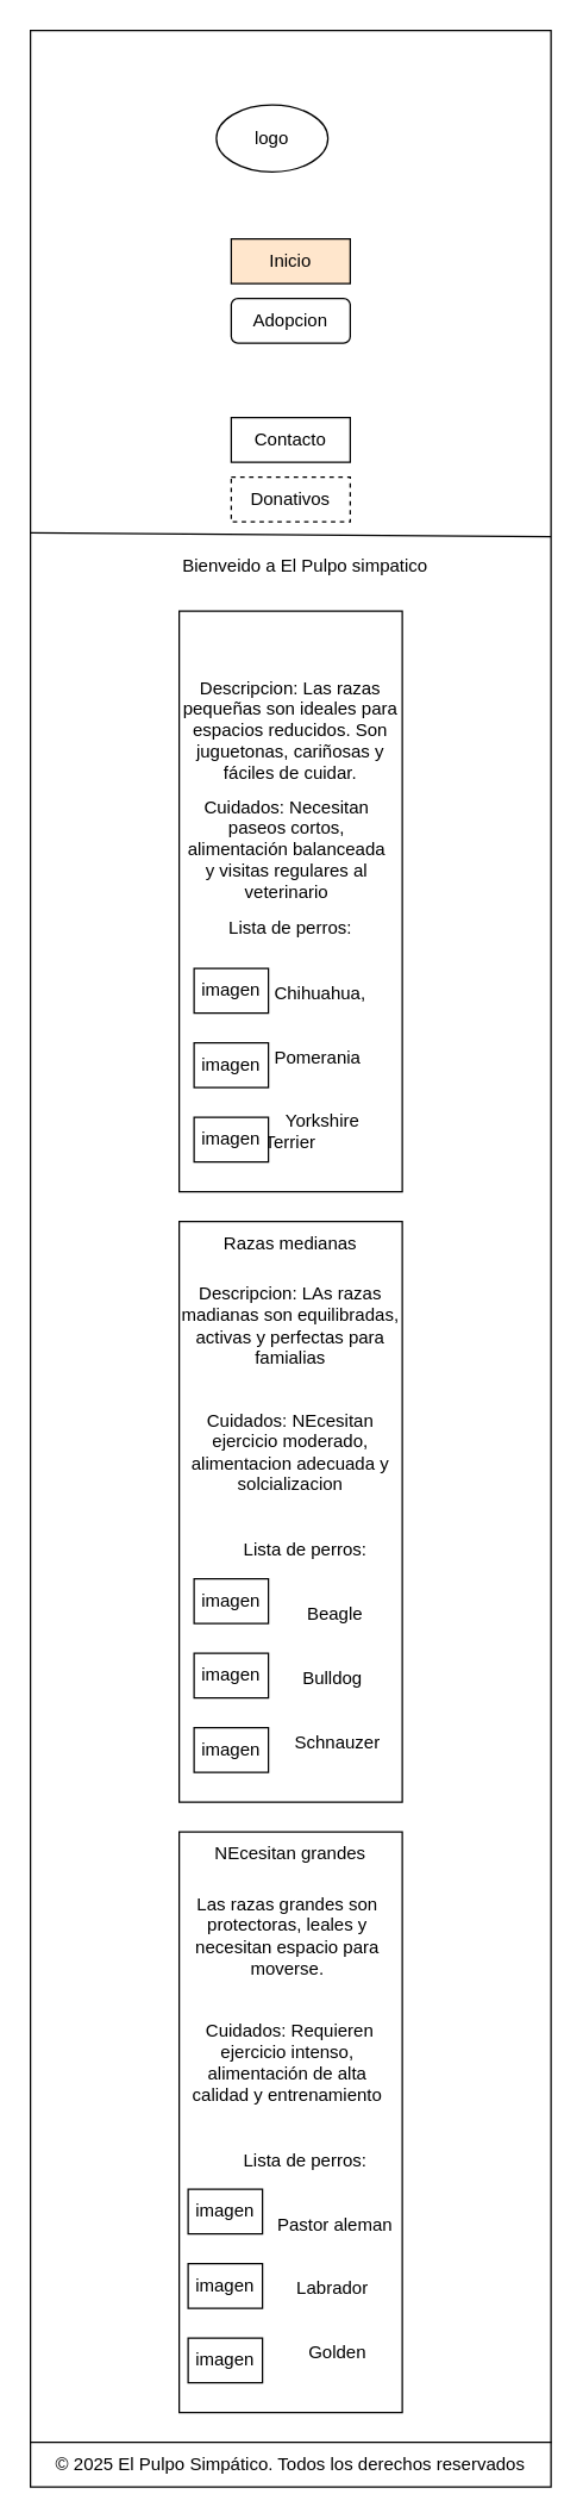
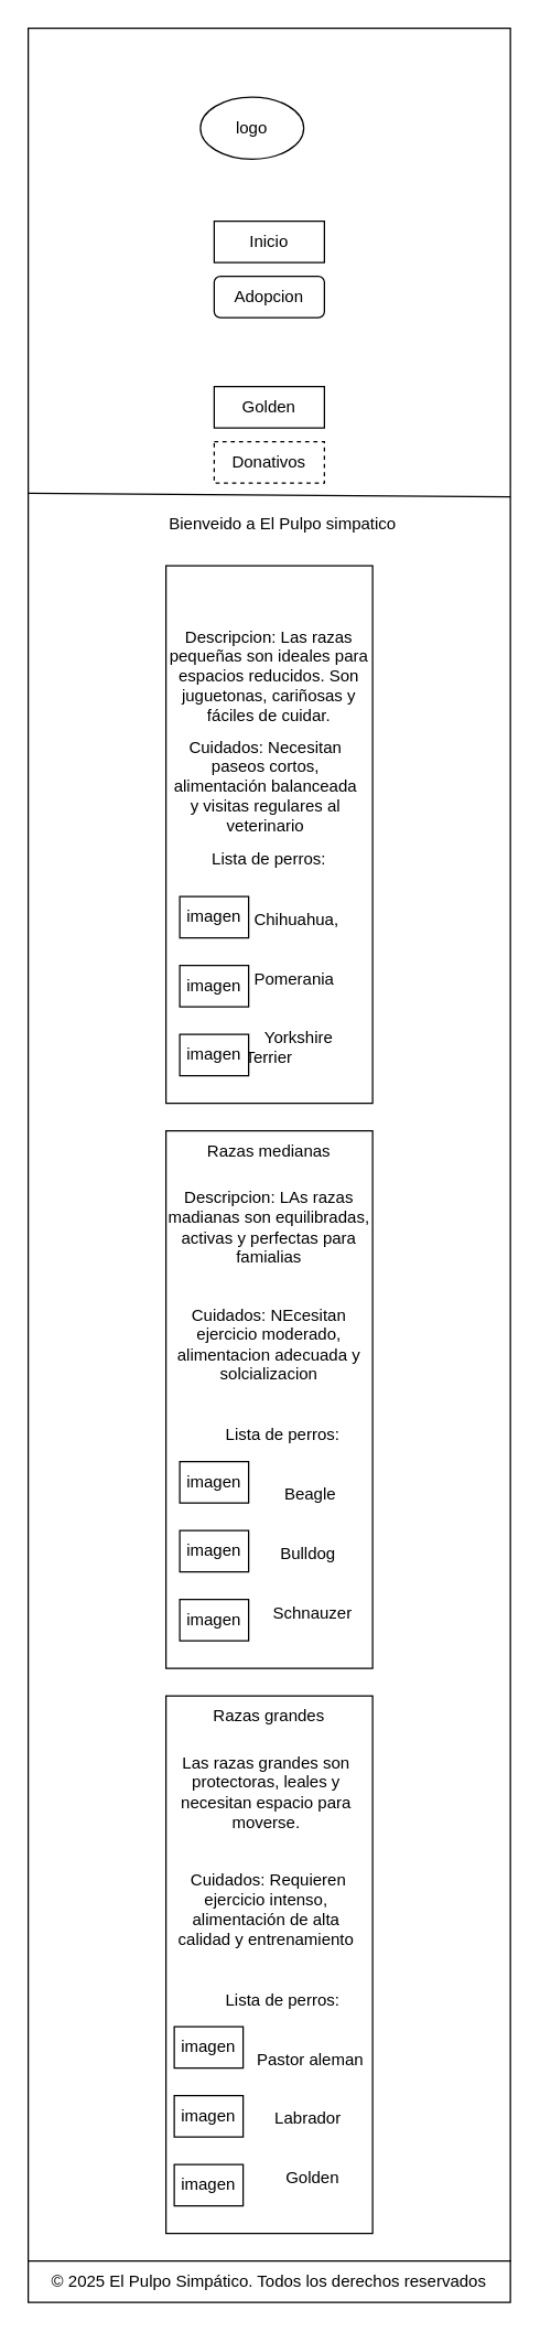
  <mxCell id="0" />
  <mxCell id="1" parent="0" />
  <mxCell id="2" value="" style="group" vertex="1" connectable="0" parent="1"><mxGeometry x="20" width="350" height="1650" as="geometry" y="20" /></mxCell>
  <mxCell id="3" value="" style="rounded=0;whiteSpace=wrap;html=1;" vertex="1" parent="2"><mxGeometry x="2.132e-14" width="350" height="1620" as="geometry" /></mxCell>
  <mxCell id="4" value="logo" style="ellipse;whiteSpace=wrap;html=1;" vertex="1" parent="2"><mxGeometry x="125.0" y="50" width="75" height="45" as="geometry" /></mxCell>
  <mxCell id="5" value="" style="endArrow=none;html=1;rounded=0;exitX=-0.002;exitY=0.174;exitDx=0;exitDy=0;exitPerimeter=0;" edge="1" parent="2"><mxGeometry width="50" height="50" relative="1" as="geometry"><mxPoint y="337.33" as="sourcePoint" /><mxPoint x="350" y="340" as="targetPoint" /></mxGeometry></mxCell>
- <mxCell id="6" value="Inicio" style="rounded=0;whiteSpace=wrap;html=1;fillColor=#ffe6cc;" vertex="1" parent="2"><mxGeometry x="135.0" y="140" width="80" height="30" as="geometry" /></mxCell>
+ <mxCell id="6" value="Inicio" style="rounded=0;whiteSpace=wrap;html=1;" vertex="1" parent="2"><mxGeometry x="135.0" y="140" width="80" height="30" as="geometry" /></mxCell>
  <mxCell id="7" value="Adopcion" style="whiteSpace=wrap;html=1;rounded=1;" vertex="1" parent="2"><mxGeometry x="135.0" y="180" width="80" height="30" as="geometry" /></mxCell>
- <mxCell id="8" value="Contacto" style="rounded=0;whiteSpace=wrap;html=1;" vertex="1" parent="2"><mxGeometry x="135.0" y="260" width="80" height="30" as="geometry" /></mxCell>
+ <mxCell id="8" value="Golden" style="rounded=0;whiteSpace=wrap;html=1;" vertex="1" parent="2"><mxGeometry x="135.0" y="260" width="80" height="30" as="geometry" /></mxCell>
  <mxCell id="9" value="Donativos" style="rounded=0;whiteSpace=wrap;html=1;dashed=1;" vertex="1" parent="2"><mxGeometry x="135.0" y="300" width="80" height="30" as="geometry" /></mxCell>
  <mxCell id="10" value="© 2025 El Pulpo Simpático. Todos los derechos reservados" style="rounded=0;whiteSpace=wrap;html=1;" vertex="1" parent="2"><mxGeometry x="2.132e-14" y="1620" width="350" height="30" as="geometry" /></mxCell>
  <mxCell id="11" value="Bienveido a El Pulpo simpatico" style="text;html=1;strokeColor=none;fillColor=none;align=center;verticalAlign=middle;whiteSpace=wrap;rounded=0;" vertex="1" parent="2"><mxGeometry x="80.0" y="340" width="210" height="40" as="geometry" /></mxCell>
  <mxCell id="12" value="" style="group" vertex="1" connectable="0" parent="2"><mxGeometry x="100.0" y="800" width="150" height="390" as="geometry" /></mxCell>
  <mxCell id="13" value="" style="rounded=0;whiteSpace=wrap;html=1;" vertex="1" parent="12"><mxGeometry width="150" height="390" as="geometry" /></mxCell>
  <mxCell id="14" value="Razas medianas" style="text;html=1;strokeColor=none;fillColor=none;align=center;verticalAlign=middle;whiteSpace=wrap;rounded=0;" vertex="1" parent="12"><mxGeometry width="150" height="30" as="geometry" /></mxCell>
  <mxCell id="15" value="Descripcion: LAs razas madianas son equilibradas, activas y perfectas para famialias" style="text;html=1;strokeColor=none;fillColor=none;align=center;verticalAlign=middle;whiteSpace=wrap;rounded=0;" vertex="1" parent="12"><mxGeometry y="40" width="150" height="60" as="geometry" /></mxCell>
  <mxCell id="16" value="Cuidados: NEcesitan ejercicio moderado, alimentacion adecuada y solcializacion" style="text;html=1;strokeColor=none;fillColor=none;align=center;verticalAlign=middle;whiteSpace=wrap;rounded=0;" vertex="1" parent="12"><mxGeometry y="120" width="150" height="70" as="geometry" /></mxCell>
  <mxCell id="17" value="Lista de perros:&lt;br&gt;&lt;br&gt;&lt;br&gt;&amp;nbsp; &amp;nbsp; &amp;nbsp; &amp;nbsp; &amp;nbsp; &amp;nbsp; Beagle&lt;br&gt;&lt;br&gt;&lt;br&gt;&amp;nbsp; &amp;nbsp; &amp;nbsp; &amp;nbsp; &amp;nbsp; &amp;nbsp;Bulldog&lt;br&gt;&lt;br&gt;&lt;br&gt;&amp;nbsp; &amp;nbsp; &amp;nbsp; &amp;nbsp; &amp;nbsp; &amp;nbsp; &amp;nbsp;Schnauzer" style="text;html=1;strokeColor=none;fillColor=none;align=center;verticalAlign=middle;whiteSpace=wrap;rounded=0;" vertex="1" parent="12"><mxGeometry x="20" y="200" width="130" height="170" as="geometry" /></mxCell>
  <mxCell id="18" value="imagen" style="rounded=0;whiteSpace=wrap;html=1;" vertex="1" parent="12"><mxGeometry x="10" y="240" width="50" height="30" as="geometry" /></mxCell>
  <mxCell id="19" value="imagen" style="rounded=0;whiteSpace=wrap;html=1;" vertex="1" parent="12"><mxGeometry x="10" y="290" width="50" height="30" as="geometry" /></mxCell>
  <mxCell id="20" value="imagen" style="rounded=0;whiteSpace=wrap;html=1;" vertex="1" parent="12"><mxGeometry x="10" y="340" width="50" height="30" as="geometry" /></mxCell>
  <mxCell id="21" value="" style="group" vertex="1" connectable="0" parent="2"><mxGeometry x="100.0" y="390" width="150" height="390" as="geometry" /></mxCell>
  <mxCell id="22" value="" style="rounded=0;whiteSpace=wrap;html=1;" vertex="1" parent="21"><mxGeometry width="150" height="390" as="geometry" /></mxCell>
  <mxCell id="23" value="Descripcion: Las razas pequeñas son ideales para espacios reducidos. Son juguetonas, cariñosas y fáciles de cuidar." style="text;html=1;strokeColor=none;fillColor=none;align=center;verticalAlign=middle;whiteSpace=wrap;rounded=0;" vertex="1" parent="21"><mxGeometry y="40" width="150" height="80" as="geometry" /></mxCell>
  <mxCell id="24" value="Cuidados: Necesitan paseos cortos, alimentación balanceada y visitas regulares al veterinario" style="text;html=1;strokeColor=none;fillColor=none;align=center;verticalAlign=middle;whiteSpace=wrap;rounded=0;" vertex="1" parent="21"><mxGeometry x="5" y="120" width="135" height="80" as="geometry" /></mxCell>
  <mxCell id="25" value="Lista de perros:&lt;br&gt;&lt;br&gt;&lt;br&gt;&amp;nbsp; &amp;nbsp; &amp;nbsp; &amp;nbsp; &amp;nbsp; &amp;nbsp; Chihuahua, &lt;br&gt;&lt;br&gt;&lt;br&gt;&amp;nbsp; &amp;nbsp; &amp;nbsp; &amp;nbsp; &amp;nbsp; &amp;nbsp;Pomerania &lt;br&gt;&lt;br&gt;&lt;br&gt;&amp;nbsp; &amp;nbsp; &amp;nbsp; &amp;nbsp; &amp;nbsp; &amp;nbsp; &amp;nbsp;Yorkshire Terrier" style="text;html=1;strokeColor=none;fillColor=none;align=center;verticalAlign=middle;whiteSpace=wrap;rounded=0;" vertex="1" parent="21"><mxGeometry x="10" y="200" width="130" height="170" as="geometry" /></mxCell>
  <mxCell id="26" value="imagen" style="rounded=0;whiteSpace=wrap;html=1;" vertex="1" parent="21"><mxGeometry x="10" y="240" width="50" height="30" as="geometry" /></mxCell>
  <mxCell id="27" value="imagen" style="rounded=0;whiteSpace=wrap;html=1;" vertex="1" parent="21"><mxGeometry x="10" y="290" width="50" height="30" as="geometry" /></mxCell>
  <mxCell id="28" value="imagen" style="rounded=0;whiteSpace=wrap;html=1;" vertex="1" parent="21"><mxGeometry x="10" y="340" width="50" height="30" as="geometry" /></mxCell>
  <mxCell id="29" value="" style="group" vertex="1" connectable="0" parent="2"><mxGeometry x="100.0" y="1210" width="150" height="390" as="geometry" /></mxCell>
  <mxCell id="30" value="" style="rounded=0;whiteSpace=wrap;html=1;" vertex="1" parent="29"><mxGeometry width="150" height="390" as="geometry" /></mxCell>
- <mxCell id="31" value="NEcesitan grandes" style="text;html=1;strokeColor=none;fillColor=none;align=center;verticalAlign=middle;whiteSpace=wrap;rounded=0;" vertex="1" parent="29"><mxGeometry width="150" height="30" as="geometry" /></mxCell>
+ <mxCell id="31" value="Razas grandes" style="text;html=1;strokeColor=none;fillColor=none;align=center;verticalAlign=middle;whiteSpace=wrap;rounded=0;" vertex="1" parent="29"><mxGeometry width="150" height="30" as="geometry" /></mxCell>
  <mxCell id="32" value="Las razas grandes son protectoras, leales y necesitan espacio para moverse." style="text;html=1;strokeColor=none;fillColor=none;align=center;verticalAlign=middle;whiteSpace=wrap;rounded=0;" vertex="1" parent="29"><mxGeometry y="40" width="146" height="60" as="geometry" /></mxCell>
  <mxCell id="33" value="&amp;nbsp;Cuidados: Requieren ejercicio intenso, alimentación de alta calidad y entrenamiento" style="text;html=1;strokeColor=none;fillColor=none;align=center;verticalAlign=middle;whiteSpace=wrap;rounded=0;" vertex="1" parent="29"><mxGeometry y="125" width="146" height="60" as="geometry" /></mxCell>
  <mxCell id="34" value="Lista de perros:&lt;br&gt;&lt;br&gt;&lt;br&gt;&amp;nbsp; &amp;nbsp; &amp;nbsp; &amp;nbsp; &amp;nbsp; &amp;nbsp; Pastor aleman&lt;br&gt;&lt;br&gt;&lt;br&gt;&amp;nbsp; &amp;nbsp; &amp;nbsp; &amp;nbsp; &amp;nbsp; &amp;nbsp;Labrador&lt;br&gt;&lt;br&gt;&lt;br&gt;&amp;nbsp; &amp;nbsp; &amp;nbsp; &amp;nbsp; &amp;nbsp; &amp;nbsp; &amp;nbsp;Golden" style="text;html=1;strokeColor=none;fillColor=none;align=center;verticalAlign=middle;whiteSpace=wrap;rounded=0;" vertex="1" parent="29"><mxGeometry x="20" y="200" width="130" height="170" as="geometry" /></mxCell>
  <mxCell id="35" value="imagen" style="rounded=0;whiteSpace=wrap;html=1;" vertex="1" parent="29"><mxGeometry x="6" y="240" width="50" height="30" as="geometry" /></mxCell>
  <mxCell id="36" value="imagen" style="rounded=0;whiteSpace=wrap;html=1;" vertex="1" parent="29"><mxGeometry x="6" y="290" width="50" height="30" as="geometry" /></mxCell>
  <mxCell id="37" value="imagen" style="rounded=0;whiteSpace=wrap;html=1;" vertex="1" parent="29"><mxGeometry x="6" y="340" width="50" height="30" as="geometry" /></mxCell>
